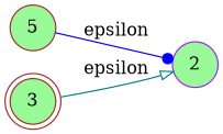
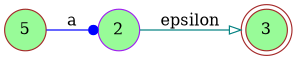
  digraph {
    rankdir=LR
    node [color=brown fillcolor=palegreen shape=circle style=filled]
    n1 [label=5]
    2 [color=purple]
    3 [shape=doublecircle]
-   n1 -> 2 [arrowhead=dot color=blue label=epsilon]
-   3 -> 2 [arrowhead=onormal color=teal label=epsilon]
+   n1 -> 2 [arrowhead=dot color=blue label=a]
+   2 -> 3 [arrowhead=onormal color=teal label=epsilon]
  }
